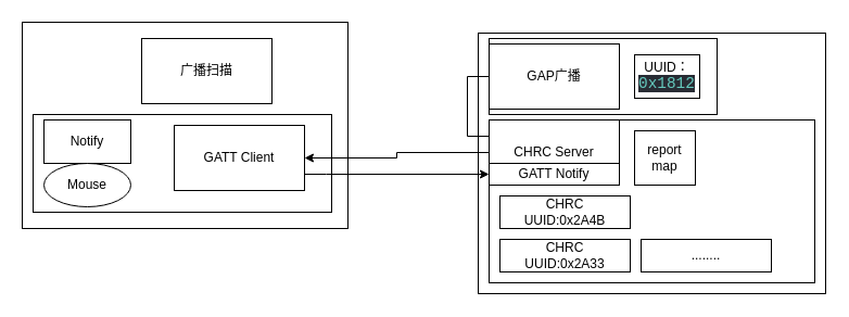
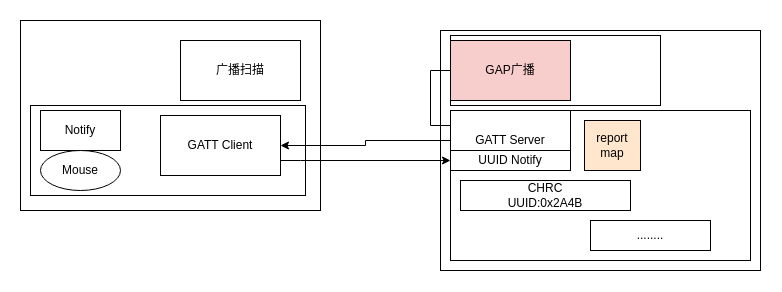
  <mxCell id="0" />
  <mxCell id="1" parent="0" />
  <mxCell id="2" value="" style="rounded=0;whiteSpace=wrap;html=1;" vertex="1" parent="1"><mxGeometry x="20" y="20" width="300" height="190" as="geometry" /></mxCell>
  <mxCell id="3" value="" style="rounded=0;whiteSpace=wrap;html=1;" vertex="1" parent="1"><mxGeometry x="440" y="30" width="320" height="240" as="geometry" /></mxCell>
  <mxCell id="4" style="edgeStyle=orthogonalEdgeStyle;rounded=0;orthogonalLoop=1;jettySize=auto;html=1;exitX=0;exitY=0.5;exitDx=0;exitDy=0;" edge="1" parent="1" source="12" target="16"><mxGeometry relative="1" as="geometry" /></mxCell>
  <mxCell id="5" value="" style="rounded=0;whiteSpace=wrap;html=1;" vertex="1" parent="1"><mxGeometry x="30" y="105" width="275" height="90" as="geometry" /></mxCell>
  <mxCell id="6" value="GATT Client" style="rounded=0;whiteSpace=wrap;html=1;" vertex="1" parent="1"><mxGeometry x="160" y="115" width="120" height="60" as="geometry" /></mxCell>
  <mxCell id="7" style="edgeStyle=orthogonalEdgeStyle;rounded=0;orthogonalLoop=1;jettySize=auto;html=1;exitX=0;exitY=0.5;exitDx=0;exitDy=0;entryX=1;entryY=0.5;entryDx=0;entryDy=0;" edge="1" parent="1" source="15" target="6"><mxGeometry relative="1" as="geometry" /></mxCell>
  <mxCell id="8" style="edgeStyle=orthogonalEdgeStyle;rounded=0;orthogonalLoop=1;jettySize=auto;html=1;exitX=1;exitY=0.75;exitDx=0;exitDy=0;entryX=0;entryY=0.5;entryDx=0;entryDy=0;" edge="1" parent="1" source="6" target="16"><mxGeometry relative="1" as="geometry"><Array as="points"><mxPoint x="300" y="160" /></Array></mxGeometry></mxCell>
  <mxCell id="9" value="" style="rounded=0;whiteSpace=wrap;html=1;" vertex="1" parent="1"><mxGeometry x="450" y="35" width="210" height="70" as="geometry" /></mxCell>
  <mxCell id="10" value="Notify" style="rounded=0;whiteSpace=wrap;html=1;" vertex="1" parent="1"><mxGeometry x="40" y="110" width="80" height="40" as="geometry" /></mxCell>
- <mxCell id="11" value="广播扫描" style="rounded=0;whiteSpace=wrap;html=1;" vertex="1" parent="1"><mxGeometry x="130" y="35" width="120" height="60" as="geometry" /></mxCell>
- <mxCell id="12" value="GAP广播" style="rounded=0;whiteSpace=wrap;html=1;" vertex="1" parent="1"><mxGeometry x="450" y="40" width="120" height="60" as="geometry" /></mxCell>
- <mxCell id="13" value="UUID：&lt;br&gt;&lt;span style=&quot;color: rgb(101, 202, 190); font-family: source-code-pro, Menlo, Monaco, Consolas, &amp;quot;Courier New&amp;quot;, monospace; font-size: 14.4px; text-align: left; text-indent: -53px; background-color: rgb(40, 44, 52);&quot;&gt;0x1812&lt;/span&gt;" style="rounded=0;whiteSpace=wrap;html=1;" vertex="1" parent="1"><mxGeometry x="584" y="50" width="60" height="40" as="geometry" /></mxCell>
+ <mxCell id="11" value="广播扫描" style="rounded=0;whiteSpace=wrap;html=1;" vertex="1" parent="1"><mxGeometry x="180" y="40" width="120" height="60" as="geometry" /></mxCell>
+ <mxCell id="12" value="GAP广播" style="rounded=0;whiteSpace=wrap;html=1;fillColor=#f8cecc;" vertex="1" parent="1"><mxGeometry x="450" y="40" width="120" height="60" as="geometry" /></mxCell>
  <mxCell id="14" value="" style="rounded=0;whiteSpace=wrap;html=1;" vertex="1" parent="1"><mxGeometry x="450" y="110" width="300" height="150" as="geometry" /></mxCell>
- <mxCell id="15" value="CHRC Server" style="rounded=0;whiteSpace=wrap;html=1;" vertex="1" parent="1"><mxGeometry x="450" y="110" width="120" height="60" as="geometry" /></mxCell>
- <mxCell id="16" value="GATT Notify" style="rounded=0;whiteSpace=wrap;html=1;" vertex="1" parent="1"><mxGeometry x="450" y="150" width="120" height="20" as="geometry" /></mxCell>
- <mxCell id="17" value="report map" style="rounded=0;whiteSpace=wrap;html=1;" vertex="1" parent="1"><mxGeometry x="584" y="120" width="56" height="50" as="geometry" /></mxCell>
- <mxCell id="18" value="CHRC&lt;br&gt;UUID:0x2A4B" style="rounded=0;whiteSpace=wrap;html=1;" vertex="1" parent="1"><mxGeometry x="460" y="180" width="120" height="30" as="geometry" /></mxCell>
- <mxCell id="19" value="CHRC&lt;br&gt;UUID:0x2A33" style="rounded=0;whiteSpace=wrap;html=1;" vertex="1" parent="1"><mxGeometry x="460" y="220" width="120" height="30" as="geometry" /></mxCell>
+ <mxCell id="15" value="GATT Server" style="rounded=0;whiteSpace=wrap;html=1;" vertex="1" parent="1"><mxGeometry x="450" y="110" width="120" height="60" as="geometry" /></mxCell>
+ <mxCell id="16" value="UUID Notify" style="rounded=0;whiteSpace=wrap;html=1;" vertex="1" parent="1"><mxGeometry x="450" y="150" width="120" height="20" as="geometry" /></mxCell>
+ <mxCell id="17" value="report map" style="rounded=0;whiteSpace=wrap;html=1;fillColor=#ffe6cc;" vertex="1" parent="1"><mxGeometry x="584" y="120" width="56" height="50" as="geometry" /></mxCell>
+ <mxCell id="18" value="CHRC&lt;br&gt;UUID:0x2A4B" style="rounded=0;whiteSpace=wrap;html=1;" vertex="1" parent="1"><mxGeometry x="460" y="180" width="170" height="30" as="geometry" /></mxCell>
  <mxCell id="20" value="........" style="rounded=0;whiteSpace=wrap;html=1;" vertex="1" parent="1"><mxGeometry x="590" y="220" width="120" height="30" as="geometry" /></mxCell>
  <mxCell id="21" value="Mouse" style="ellipse;whiteSpace=wrap;html=1;" vertex="1" parent="1"><mxGeometry x="40" y="150" width="80" height="40" as="geometry" /></mxCell>
